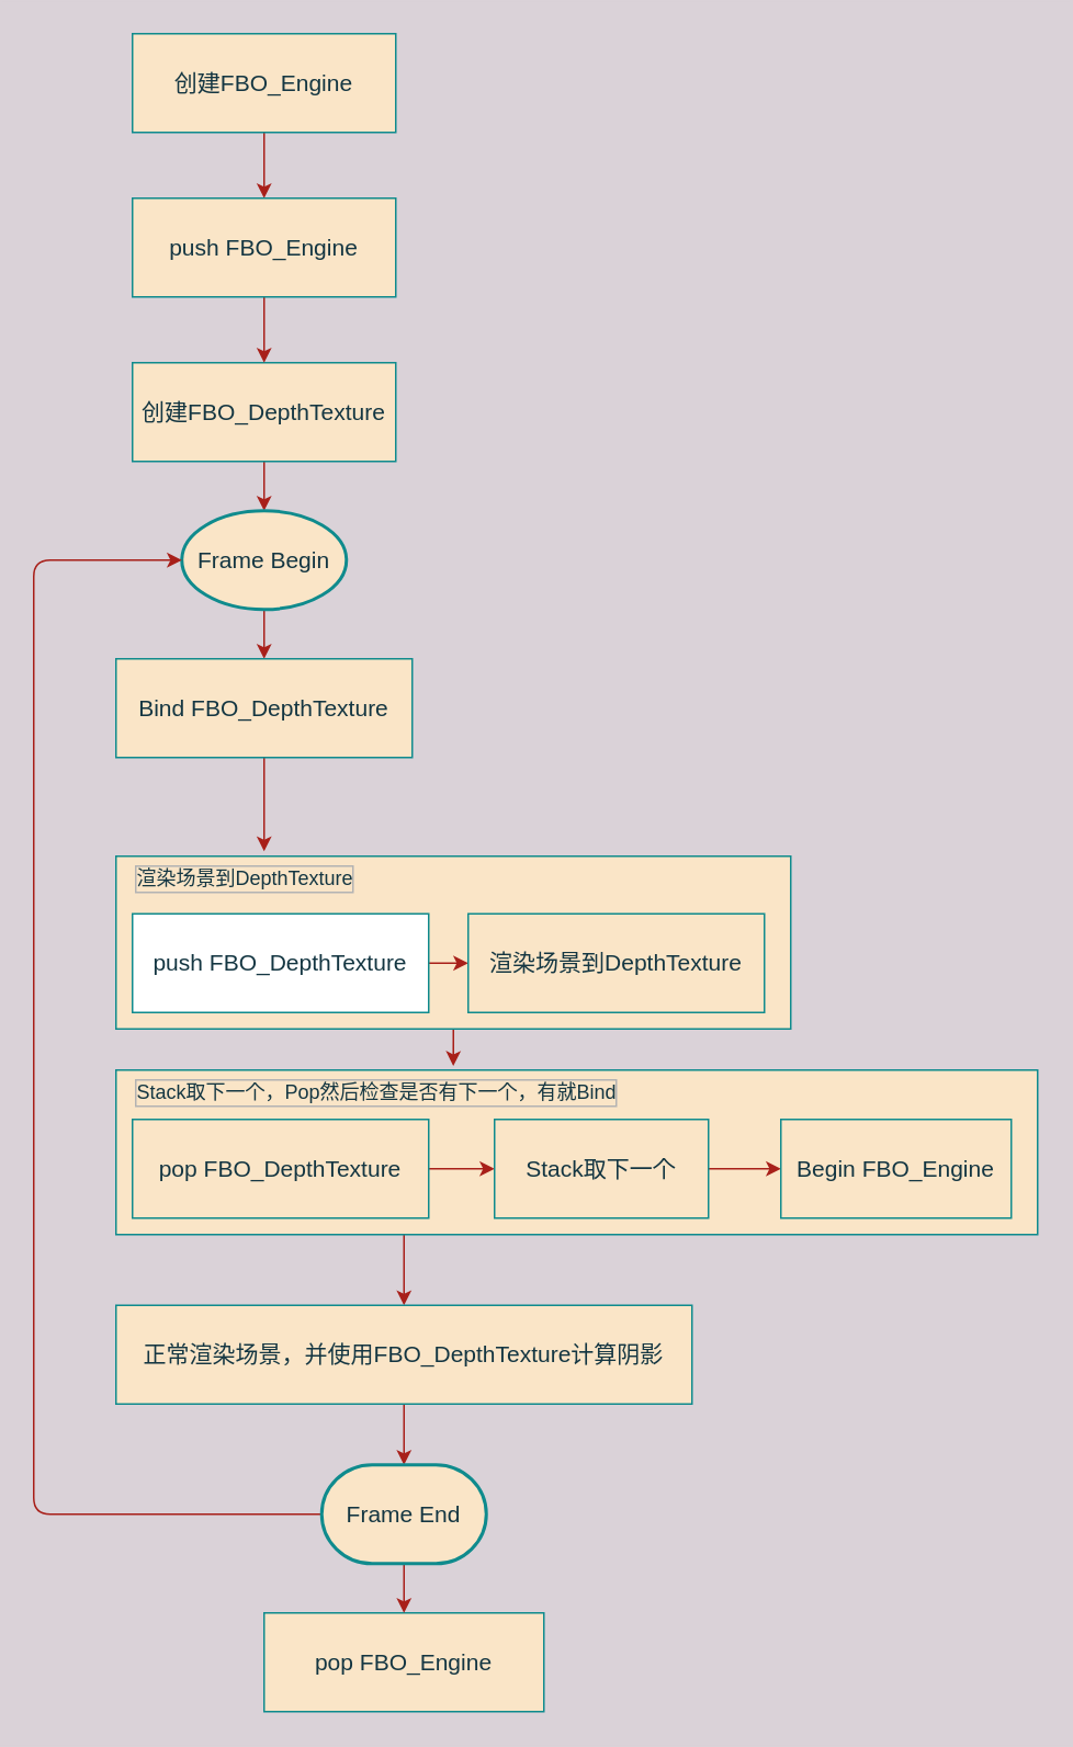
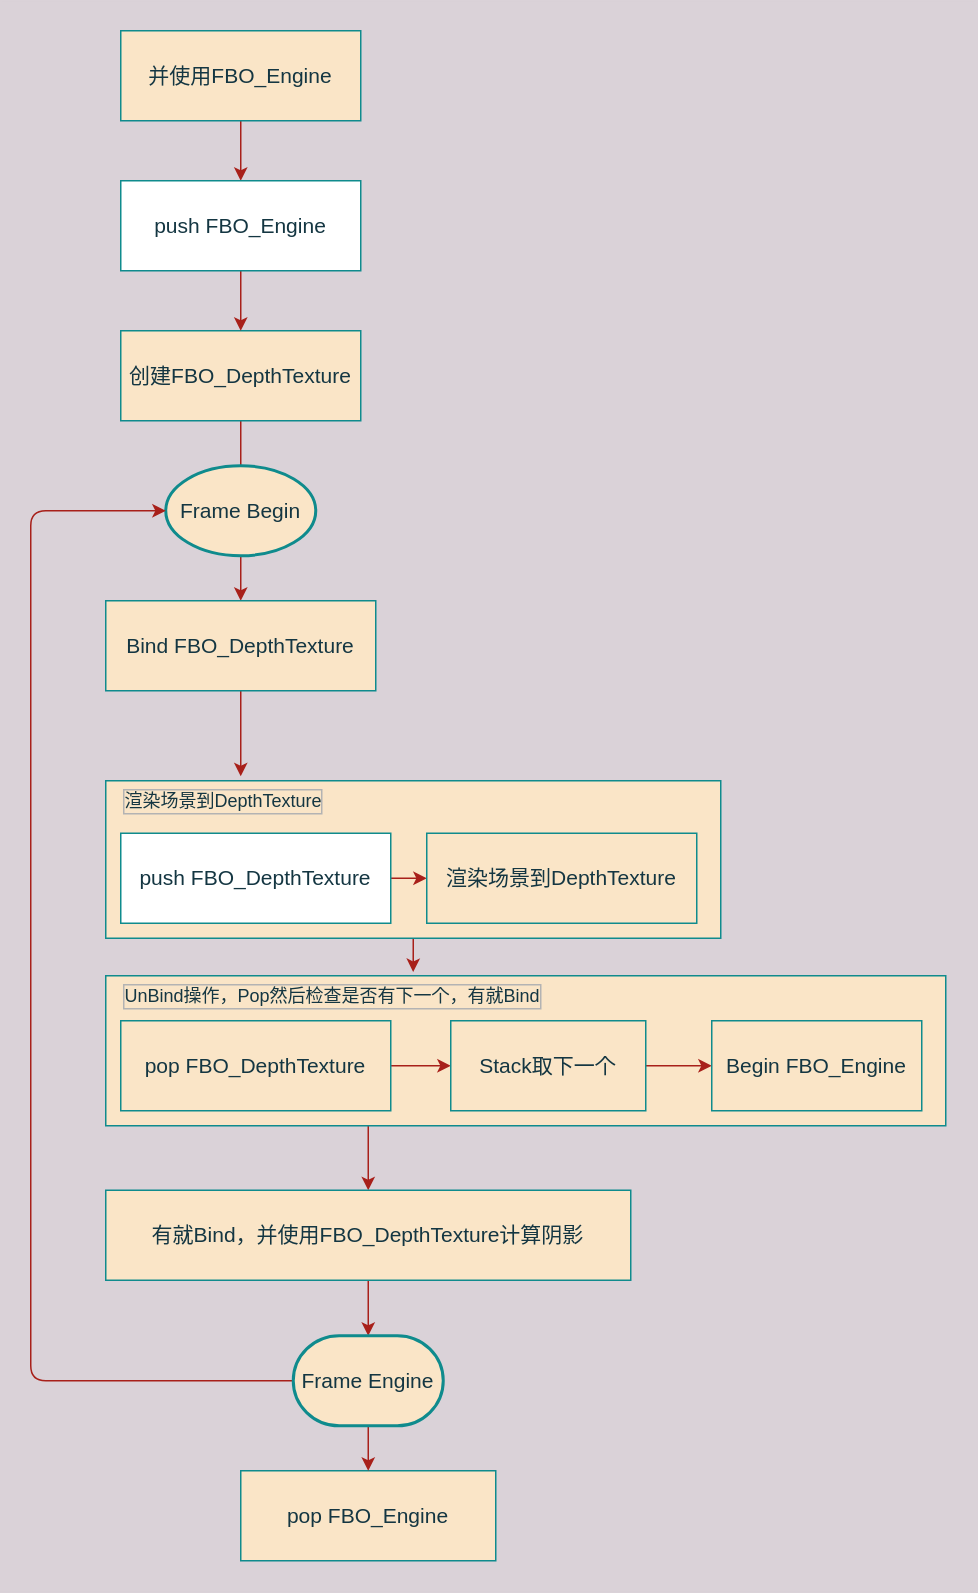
  <mxCell id="0" />
  <mxCell id="1" parent="0" />
  <mxCell id="2" style="edgeStyle=orthogonalEdgeStyle;curved=0;rounded=1;sketch=0;orthogonalLoop=1;jettySize=auto;html=1;entryX=0.5;entryY=0;entryDx=0;entryDy=0;fontColor=#143642;strokeColor=#A8201A;fillColor=#FAE5C7;" edge="1" parent="1" source="3" target="16"><mxGeometry relative="1" as="geometry"><Array as="points"><mxPoint x="245" y="760" /><mxPoint x="245" y="760" /></Array></mxGeometry></mxCell>
  <mxCell id="3" value="" style="rounded=0;whiteSpace=wrap;html=1;shadow=0;glass=0;labelBackgroundColor=none;sketch=0;fontColor=#143642;strokeColor=#0F8B8D;fillColor=#FAE5C7;align=left;" vertex="1" parent="1"><mxGeometry x="70" y="650" width="560" height="100" as="geometry" /></mxCell>
  <mxCell id="4" value="" style="edgeStyle=orthogonalEdgeStyle;curved=0;rounded=1;sketch=0;orthogonalLoop=1;jettySize=auto;html=1;fontColor=#143642;strokeColor=#A8201A;fillColor=#FAE5C7;entryX=0.366;entryY=-0.025;entryDx=0;entryDy=0;entryPerimeter=0;" edge="1" parent="1" source="5" target="3"><mxGeometry relative="1" as="geometry"><mxPoint x="275" y="660" as="targetPoint" /></mxGeometry></mxCell>
  <mxCell id="5" value="" style="rounded=0;whiteSpace=wrap;html=1;sketch=0;fontColor=#143642;strokeColor=#0F8B8D;fillColor=#FAE5C7;glass=0;shadow=0;" vertex="1" parent="1"><mxGeometry x="70" y="520" width="410" height="105" as="geometry" /></mxCell>
  <mxCell id="6" value="" style="edgeStyle=orthogonalEdgeStyle;curved=0;rounded=1;sketch=0;orthogonalLoop=1;jettySize=auto;html=1;fontColor=#143642;strokeColor=#A8201A;fillColor=#FAE5C7;" edge="1" parent="1" source="7" target="11"><mxGeometry relative="1" as="geometry" /></mxCell>
- <mxCell id="7" value="创建FBO_Engine" style="whiteSpace=wrap;html=1;fontSize=14;fillColor=#FAE5C7;strokeColor=#0F8B8D;fontColor=#143642;" vertex="1" parent="1"><mxGeometry x="80" y="20" width="160" height="60" as="geometry" /></mxCell>
- <mxCell id="8" value="" style="edgeStyle=orthogonalEdgeStyle;orthogonalLoop=1;jettySize=auto;html=1;fontSize=14;strokeColor=#A8201A;fontColor=#143642;labelBackgroundColor=#DAD2D8;" edge="1" parent="1" source="9" target="19"><mxGeometry relative="1" as="geometry" /></mxCell>
+ <mxCell id="7" value="并使用FBO_Engine" style="whiteSpace=wrap;html=1;fontSize=14;fillColor=#FAE5C7;strokeColor=#0F8B8D;fontColor=#143642;" vertex="1" parent="1"><mxGeometry x="80" y="20" width="160" height="60" as="geometry" /></mxCell>
+ <mxCell id="8" value="" style="edgeStyle=orthogonalEdgeStyle;orthogonalLoop=1;jettySize=auto;html=1;fontSize=14;strokeColor=#A8201A;fontColor=#143642;labelBackgroundColor=#DAD2D8;endArrow=none;" edge="1" parent="1" source="9" target="19"><mxGeometry relative="1" as="geometry" /></mxCell>
  <mxCell id="9" value="创建FBO_DepthTexture" style="whiteSpace=wrap;html=1;fontSize=14;fillColor=#FAE5C7;strokeColor=#0F8B8D;fontColor=#143642;" vertex="1" parent="1"><mxGeometry x="80" y="220" width="160" height="60" as="geometry" /></mxCell>
  <mxCell id="10" value="" style="edgeStyle=orthogonalEdgeStyle;curved=0;rounded=1;sketch=0;orthogonalLoop=1;jettySize=auto;html=1;fontColor=#143642;strokeColor=#A8201A;fillColor=#FAE5C7;" edge="1" parent="1" source="11" target="9"><mxGeometry relative="1" as="geometry" /></mxCell>
- <mxCell id="11" value="push FBO_Engine" style="whiteSpace=wrap;html=1;fontSize=14;fillColor=#FAE5C7;strokeColor=#0F8B8D;fontColor=#143642;" vertex="1" parent="1"><mxGeometry x="80" y="120" width="160" height="60" as="geometry" /></mxCell>
+ <mxCell id="11" value="push FBO_Engine" style="whiteSpace=wrap;html=1;fontSize=14;fillColor=#ffffff;strokeColor=#0F8B8D;fontColor=#143642;" vertex="1" parent="1"><mxGeometry x="80" y="120" width="160" height="60" as="geometry" /></mxCell>
  <mxCell id="12" value="" style="edgeStyle=orthogonalEdgeStyle;curved=0;rounded=1;sketch=0;orthogonalLoop=1;jettySize=auto;html=1;fontColor=#143642;strokeColor=#A8201A;fillColor=#FAE5C7;" edge="1" parent="1" source="13" target="14"><mxGeometry relative="1" as="geometry" /></mxCell>
  <mxCell id="13" value="push FBO_DepthTexture" style="whiteSpace=wrap;html=1;fontSize=14;fillColor=#ffffff;strokeColor=#0F8B8D;fontColor=#143642;" vertex="1" parent="1"><mxGeometry x="80" y="555" width="180" height="60" as="geometry" /></mxCell>
  <mxCell id="14" value="渲染场景到DepthTexture" style="whiteSpace=wrap;html=1;fontSize=14;fillColor=#FAE5C7;strokeColor=#0F8B8D;fontColor=#143642;" vertex="1" parent="1"><mxGeometry x="284" y="555" width="180" height="60" as="geometry" /></mxCell>
  <mxCell id="15" value="" style="edgeStyle=orthogonalEdgeStyle;curved=0;rounded=1;sketch=0;orthogonalLoop=1;jettySize=auto;html=1;fontColor=#143642;strokeColor=#A8201A;fillColor=#FAE5C7;" edge="1" parent="1" source="16" target="22"><mxGeometry relative="1" as="geometry" /></mxCell>
- <mxCell id="16" value="正常渲染场景，并使用FBO_DepthTexture计算阴影" style="whiteSpace=wrap;html=1;fontSize=14;fillColor=#FAE5C7;strokeColor=#0F8B8D;fontColor=#143642;" vertex="1" parent="1"><mxGeometry x="70" y="793" width="350" height="60" as="geometry" /></mxCell>
+ <mxCell id="16" value="有就Bind，并使用FBO_DepthTexture计算阴影" style="whiteSpace=wrap;html=1;fontSize=14;fillColor=#FAE5C7;strokeColor=#0F8B8D;fontColor=#143642;" vertex="1" parent="1"><mxGeometry x="70" y="793" width="350" height="60" as="geometry" /></mxCell>
  <mxCell id="17" value="pop FBO_Engine" style="whiteSpace=wrap;html=1;fontSize=14;fillColor=#FAE5C7;strokeColor=#0F8B8D;fontColor=#143642;" vertex="1" parent="1"><mxGeometry x="160" y="980" width="170" height="60" as="geometry" /></mxCell>
  <mxCell id="18" value="" style="edgeStyle=orthogonalEdgeStyle;curved=0;rounded=1;sketch=0;orthogonalLoop=1;jettySize=auto;html=1;fontColor=#143642;strokeColor=#A8201A;fillColor=#FAE5C7;" edge="1" parent="1" source="19" target="27"><mxGeometry relative="1" as="geometry" /></mxCell>
  <mxCell id="19" value="Frame Begin" style="strokeWidth=2;html=1;shape=mxgraph.flowchart.start_1;whiteSpace=wrap;fontSize=14;fillColor=#FAE5C7;strokeColor=#0F8B8D;fontColor=#143642;" vertex="1" parent="1"><mxGeometry x="110" y="310" width="100" height="60" as="geometry" /></mxCell>
  <mxCell id="20" style="edgeStyle=orthogonalEdgeStyle;orthogonalLoop=1;jettySize=auto;html=1;entryX=0;entryY=0.5;entryDx=0;entryDy=0;entryPerimeter=0;exitX=0;exitY=0.5;exitDx=0;exitDy=0;exitPerimeter=0;fontSize=14;strokeColor=#A8201A;fontColor=#143642;labelBackgroundColor=#DAD2D8;" edge="1" parent="1" source="22" target="19"><mxGeometry relative="1" as="geometry"><mxPoint x="10" y="320" as="targetPoint" /><mxPoint x="110" y="980" as="sourcePoint" /><Array as="points"><mxPoint x="20" y="920" /><mxPoint x="20" y="340" /></Array></mxGeometry></mxCell>
  <mxCell id="21" value="" style="edgeStyle=orthogonalEdgeStyle;curved=0;rounded=1;sketch=0;orthogonalLoop=1;jettySize=auto;html=1;fontColor=#143642;strokeColor=#A8201A;fillColor=#FAE5C7;" edge="1" parent="1" source="22" target="17"><mxGeometry relative="1" as="geometry" /></mxCell>
- <mxCell id="22" value="Frame End" style="strokeWidth=2;html=1;shape=mxgraph.flowchart.terminator;whiteSpace=wrap;fontSize=14;fillColor=#FAE5C7;strokeColor=#0F8B8D;fontColor=#143642;" vertex="1" parent="1"><mxGeometry x="195" y="890" width="100" height="60" as="geometry" /></mxCell>
+ <mxCell id="22" value="Frame Engine" style="strokeWidth=2;html=1;shape=mxgraph.flowchart.terminator;whiteSpace=wrap;fontSize=14;fillColor=#FAE5C7;strokeColor=#0F8B8D;fontColor=#143642;" vertex="1" parent="1"><mxGeometry x="195" y="890" width="100" height="60" as="geometry" /></mxCell>
  <mxCell id="23" value="渲染场景到DepthTexture" style="text;html=1;strokeColor=none;fillColor=none;align=left;verticalAlign=middle;whiteSpace=wrap;rounded=0;shadow=0;glass=0;sketch=0;fontColor=#143642;labelBackgroundColor=none;labelBorderColor=#B3B3B3;" vertex="1" parent="1"><mxGeometry x="80" y="524" width="200" height="20" as="geometry" /></mxCell>
  <mxCell id="24" value="" style="edgeStyle=orthogonalEdgeStyle;curved=0;rounded=1;sketch=0;orthogonalLoop=1;jettySize=auto;html=1;fontColor=#143642;strokeColor=#A8201A;fillColor=#FAE5C7;" edge="1" parent="1" source="25" target="29"><mxGeometry relative="1" as="geometry" /></mxCell>
  <mxCell id="25" value="pop FBO_DepthTexture" style="whiteSpace=wrap;html=1;fontSize=14;fillColor=#FAE5C7;strokeColor=#0F8B8D;fontColor=#143642;" vertex="1" parent="1"><mxGeometry x="80" y="680" width="180" height="60" as="geometry" /></mxCell>
  <mxCell id="26" style="edgeStyle=orthogonalEdgeStyle;curved=0;rounded=1;sketch=0;orthogonalLoop=1;jettySize=auto;html=1;fontColor=#143642;strokeColor=#A8201A;fillColor=#FAE5C7;" edge="1" parent="1" source="27"><mxGeometry relative="1" as="geometry"><mxPoint x="160" y="517" as="targetPoint" /><Array as="points"><mxPoint x="160" y="517" /></Array></mxGeometry></mxCell>
  <mxCell id="27" value="Bind FBO_DepthTexture" style="whiteSpace=wrap;html=1;fontSize=14;fillColor=#FAE5C7;strokeColor=#0F8B8D;fontColor=#143642;" vertex="1" parent="1"><mxGeometry x="70" y="400" width="180" height="60" as="geometry" /></mxCell>
  <mxCell id="28" value="" style="edgeStyle=orthogonalEdgeStyle;curved=0;rounded=1;sketch=0;orthogonalLoop=1;jettySize=auto;html=1;fontColor=#143642;strokeColor=#A8201A;fillColor=#FAE5C7;" edge="1" parent="1" source="29" target="30"><mxGeometry relative="1" as="geometry" /></mxCell>
  <mxCell id="29" value="Stack取下一个" style="whiteSpace=wrap;html=1;fontSize=14;fontColor=#143642;strokeColor=#0F8B8D;fillColor=#FAE5C7;" vertex="1" parent="1"><mxGeometry x="300" y="680" width="130" height="60" as="geometry" /></mxCell>
  <mxCell id="30" value="Begin FBO_Engine" style="whiteSpace=wrap;html=1;fontSize=14;fontColor=#143642;strokeColor=#0F8B8D;fillColor=#FAE5C7;" vertex="1" parent="1"><mxGeometry x="474" y="680" width="140" height="60" as="geometry" /></mxCell>
- <mxCell id="31" value="Stack取下一个，Pop然后检查是否有下一个，有就Bind" style="text;html=1;strokeColor=none;fillColor=none;align=left;verticalAlign=middle;whiteSpace=wrap;rounded=0;shadow=0;glass=0;sketch=0;fontColor=#143642;labelBackgroundColor=none;labelBorderColor=#B3B3B3;" vertex="1" parent="1"><mxGeometry x="80" y="654" width="330" height="20" as="geometry" /></mxCell>
+ <mxCell id="31" value="UnBind操作，Pop然后检查是否有下一个，有就Bind" style="text;html=1;strokeColor=none;fillColor=none;align=left;verticalAlign=middle;whiteSpace=wrap;rounded=0;shadow=0;glass=0;sketch=0;fontColor=#143642;labelBackgroundColor=none;labelBorderColor=#B3B3B3;" vertex="1" parent="1"><mxGeometry x="80" y="654" width="330" height="20" as="geometry" /></mxCell>
